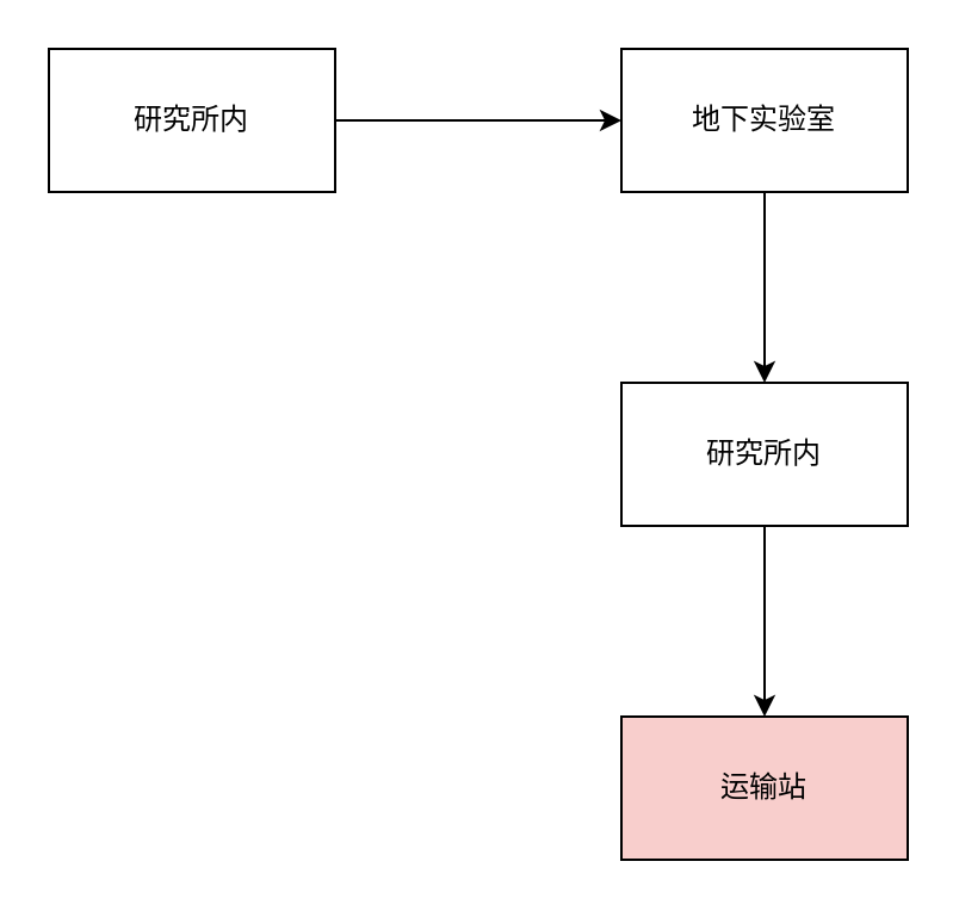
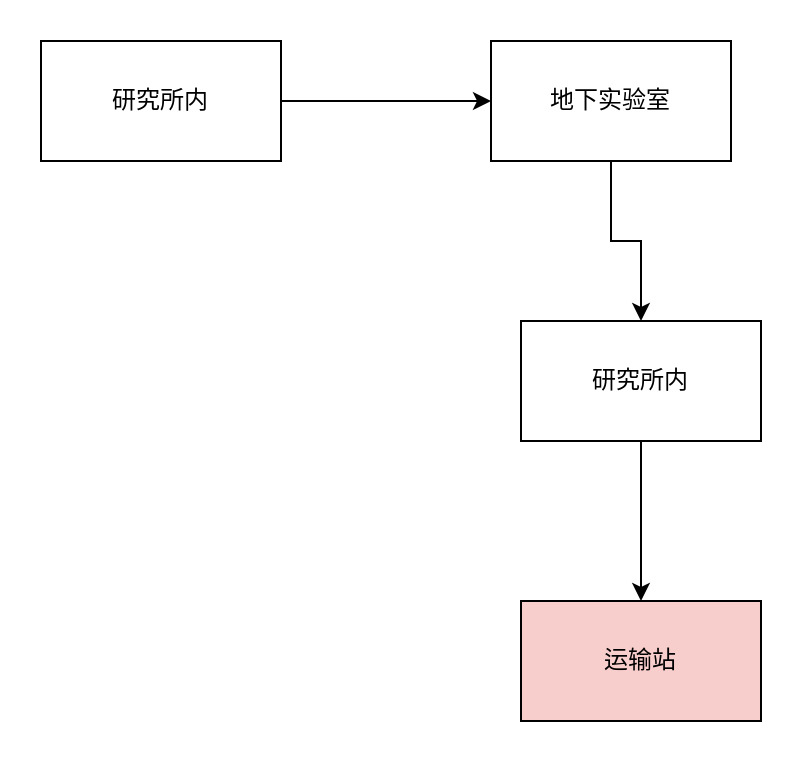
  <mxCell id="0" />
  <mxCell id="1" parent="0" />
  <mxCell id="2" value="" style="edgeStyle=orthogonalEdgeStyle;rounded=0;orthogonalLoop=1;jettySize=auto;html=1;" parent="1" source="3" target="5" edge="1"><mxGeometry relative="1" as="geometry" /></mxCell>
  <mxCell id="3" value="研究所内" style="rounded=0;whiteSpace=wrap;html=1;" parent="1" vertex="1"><mxGeometry x="20" y="20" width="120" height="60" as="geometry" /></mxCell>
  <mxCell id="4" value="" style="edgeStyle=orthogonalEdgeStyle;rounded=0;orthogonalLoop=1;jettySize=auto;html=1;" parent="1" source="5" target="7" edge="1"><mxGeometry relative="1" as="geometry" /></mxCell>
- <mxCell id="5" value="地下实验室" style="rounded=0;whiteSpace=wrap;html=1;" parent="1" vertex="1"><mxGeometry x="260" y="20" width="120" height="60" as="geometry" /></mxCell>
+ <mxCell id="5" value="地下实验室" style="rounded=0;whiteSpace=wrap;html=1;" parent="1" vertex="1"><mxGeometry x="245" y="20" width="120" height="60" as="geometry" /></mxCell>
  <mxCell id="6" value="" style="edgeStyle=orthogonalEdgeStyle;rounded=0;orthogonalLoop=1;jettySize=auto;html=1;" parent="1" source="7" target="8" edge="1"><mxGeometry relative="1" as="geometry" /></mxCell>
  <mxCell id="7" value="研究所内" style="whiteSpace=wrap;html=1;rounded=0;" parent="1" vertex="1"><mxGeometry x="260" y="160" width="120" height="60" as="geometry" /></mxCell>
  <mxCell id="8" value="运输站" style="whiteSpace=wrap;html=1;rounded=0;fillColor=#f8cecc;" parent="1" vertex="1"><mxGeometry x="260" y="300" width="120" height="60" as="geometry" /></mxCell>
